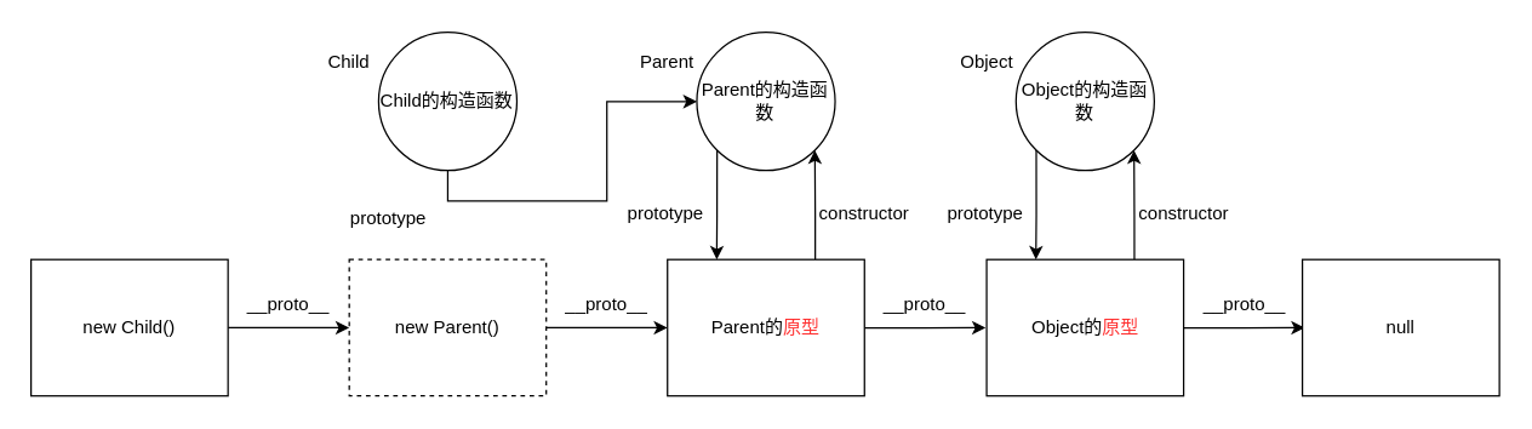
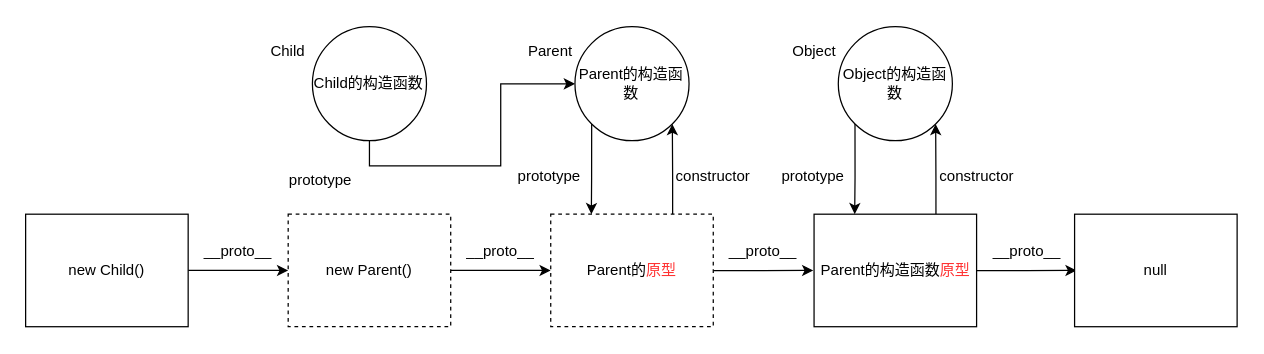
  <mxCell id="0" />
  <mxCell id="1" parent="0" />
  <mxCell id="2" style="edgeStyle=orthogonalEdgeStyle;rounded=0;orthogonalLoop=1;jettySize=auto;html=1;exitX=0.5;exitY=1;exitDx=0;exitDy=0;" edge="1" parent="1" source="3" target="17"><mxGeometry relative="1" as="geometry" /></mxCell>
  <mxCell id="3" value="&lt;span&gt;Child的构造函数&lt;/span&gt;" style="ellipse;whiteSpace=wrap;html=1;aspect=fixed;" vertex="1" parent="1"><mxGeometry x="249.38" y="20.75" width="91.25" height="91.25" as="geometry" /></mxCell>
  <mxCell id="4" value="Child" style="text;html=1;strokeColor=none;fillColor=none;align=center;verticalAlign=middle;whiteSpace=wrap;rounded=0;" vertex="1" parent="1"><mxGeometry x="210" y="30.75" width="40" height="20" as="geometry" /></mxCell>
  <mxCell id="5" value="prototype" style="text;html=1;strokeColor=none;fillColor=none;align=center;verticalAlign=middle;whiteSpace=wrap;rounded=0;" vertex="1" parent="1"><mxGeometry x="236" y="134" width="40" height="20" as="geometry" /></mxCell>
  <mxCell id="6" style="edgeStyle=orthogonalEdgeStyle;rounded=0;orthogonalLoop=1;jettySize=auto;html=1;entryX=0;entryY=0.5;entryDx=0;entryDy=0;" edge="1" parent="1" source="7" target="9"><mxGeometry relative="1" as="geometry" /></mxCell>
  <mxCell id="7" value="new Child()" style="rounded=0;whiteSpace=wrap;html=1;" vertex="1" parent="1"><mxGeometry x="20" y="170.75" width="130" height="90" as="geometry" /></mxCell>
  <mxCell id="8" style="edgeStyle=orthogonalEdgeStyle;rounded=0;orthogonalLoop=1;jettySize=auto;html=1;entryX=0;entryY=0.5;entryDx=0;entryDy=0;" edge="1" parent="1" source="9" target="12"><mxGeometry relative="1" as="geometry" /></mxCell>
  <mxCell id="9" value="new Parent()" style="rounded=0;whiteSpace=wrap;html=1;dashed=1;" vertex="1" parent="1"><mxGeometry x="230" y="170.75" width="130" height="90" as="geometry" /></mxCell>
  <mxCell id="10" style="edgeStyle=orthogonalEdgeStyle;rounded=0;orthogonalLoop=1;jettySize=auto;html=1;" edge="1" parent="1" source="12"><mxGeometry relative="1" as="geometry"><mxPoint x="650" y="215.75" as="targetPoint" /></mxGeometry></mxCell>
  <mxCell id="11" style="edgeStyle=orthogonalEdgeStyle;rounded=0;orthogonalLoop=1;jettySize=auto;html=1;exitX=0.75;exitY=0;exitDx=0;exitDy=0;entryX=1;entryY=1;entryDx=0;entryDy=0;" edge="1" parent="1" source="12" target="17"><mxGeometry relative="1" as="geometry" /></mxCell>
- <mxCell id="12" value="Parent的&lt;font color=&quot;#ff3333&quot;&gt;原型&lt;/font&gt;" style="rounded=0;whiteSpace=wrap;html=1;" vertex="1" parent="1"><mxGeometry x="440" y="170.75" width="130" height="90" as="geometry" /></mxCell>
+ <mxCell id="12" value="Parent的&lt;font color=&quot;#ff3333&quot;&gt;原型&lt;/font&gt;" style="rounded=0;whiteSpace=wrap;html=1;dashed=1;" vertex="1" parent="1"><mxGeometry x="440" y="170.75" width="130" height="90" as="geometry" /></mxCell>
  <mxCell id="13" value="__proto__" style="text;html=1;strokeColor=none;fillColor=none;align=center;verticalAlign=middle;whiteSpace=wrap;rounded=0;" vertex="1" parent="1"><mxGeometry x="170" y="190.75" width="40" height="20" as="geometry" /></mxCell>
  <mxCell id="14" value="__proto__" style="text;html=1;strokeColor=none;fillColor=none;align=center;verticalAlign=middle;whiteSpace=wrap;rounded=0;" vertex="1" parent="1"><mxGeometry x="380" y="190.75" width="40" height="20" as="geometry" /></mxCell>
  <mxCell id="15" value="__proto__" style="text;html=1;strokeColor=none;fillColor=none;align=center;verticalAlign=middle;whiteSpace=wrap;rounded=0;" vertex="1" parent="1"><mxGeometry x="590" y="190.75" width="40" height="20" as="geometry" /></mxCell>
  <mxCell id="16" style="edgeStyle=orthogonalEdgeStyle;rounded=0;orthogonalLoop=1;jettySize=auto;html=1;exitX=0;exitY=1;exitDx=0;exitDy=0;entryX=0.25;entryY=0;entryDx=0;entryDy=0;" edge="1" parent="1" source="17" target="12"><mxGeometry relative="1" as="geometry" /></mxCell>
  <mxCell id="17" value="Parent的构造函数" style="ellipse;whiteSpace=wrap;html=1;aspect=fixed;" vertex="1" parent="1"><mxGeometry x="459.38" y="20.75" width="91.25" height="91.25" as="geometry" /></mxCell>
  <mxCell id="18" value="Parent" style="text;html=1;strokeColor=none;fillColor=none;align=center;verticalAlign=middle;whiteSpace=wrap;rounded=0;" vertex="1" parent="1"><mxGeometry x="420" y="30.75" width="40" height="20" as="geometry" /></mxCell>
  <mxCell id="19" value="constructor" style="text;html=1;strokeColor=none;fillColor=none;align=center;verticalAlign=middle;whiteSpace=wrap;rounded=0;" vertex="1" parent="1"><mxGeometry x="550" y="130.75" width="40" height="20" as="geometry" /></mxCell>
  <mxCell id="20" value="prototype" style="text;html=1;strokeColor=none;fillColor=none;align=center;verticalAlign=middle;whiteSpace=wrap;rounded=0;" vertex="1" parent="1"><mxGeometry x="419.38" y="130.75" width="40" height="20" as="geometry" /></mxCell>
  <mxCell id="21" style="edgeStyle=orthogonalEdgeStyle;rounded=0;orthogonalLoop=1;jettySize=auto;html=1;" edge="1" parent="1" source="23"><mxGeometry relative="1" as="geometry"><mxPoint x="860.62" y="215.75" as="targetPoint" /></mxGeometry></mxCell>
  <mxCell id="22" style="edgeStyle=orthogonalEdgeStyle;rounded=0;orthogonalLoop=1;jettySize=auto;html=1;exitX=0.75;exitY=0;exitDx=0;exitDy=0;entryX=1;entryY=1;entryDx=0;entryDy=0;" edge="1" parent="1" source="23" target="26"><mxGeometry relative="1" as="geometry" /></mxCell>
- <mxCell id="23" value="Object的&lt;font color=&quot;#ff3333&quot;&gt;原型&lt;/font&gt;" style="rounded=0;whiteSpace=wrap;html=1;" vertex="1" parent="1"><mxGeometry x="650.62" y="170.75" width="130" height="90" as="geometry" /></mxCell>
+ <mxCell id="23" value="Parent的构造函数&lt;font color=&quot;#ff3333&quot;&gt;原型&lt;/font&gt;" style="rounded=0;whiteSpace=wrap;html=1;" vertex="1" parent="1"><mxGeometry x="650.62" y="170.75" width="130" height="90" as="geometry" /></mxCell>
  <mxCell id="24" value="__proto__" style="text;html=1;strokeColor=none;fillColor=none;align=center;verticalAlign=middle;whiteSpace=wrap;rounded=0;" vertex="1" parent="1"><mxGeometry x="800.62" y="190.75" width="40" height="20" as="geometry" /></mxCell>
  <mxCell id="25" style="edgeStyle=orthogonalEdgeStyle;rounded=0;orthogonalLoop=1;jettySize=auto;html=1;exitX=0;exitY=1;exitDx=0;exitDy=0;entryX=0.25;entryY=0;entryDx=0;entryDy=0;" edge="1" parent="1" source="26" target="23"><mxGeometry relative="1" as="geometry" /></mxCell>
  <mxCell id="26" value="Object的构造函数" style="ellipse;whiteSpace=wrap;html=1;aspect=fixed;" vertex="1" parent="1"><mxGeometry x="670" y="20.75" width="91.25" height="91.25" as="geometry" /></mxCell>
  <mxCell id="27" value="Object" style="text;html=1;strokeColor=none;fillColor=none;align=center;verticalAlign=middle;whiteSpace=wrap;rounded=0;" vertex="1" parent="1"><mxGeometry x="630.62" y="30.75" width="40" height="20" as="geometry" /></mxCell>
  <mxCell id="28" value="constructor" style="text;html=1;strokeColor=none;fillColor=none;align=center;verticalAlign=middle;whiteSpace=wrap;rounded=0;" vertex="1" parent="1"><mxGeometry x="760.62" y="130.75" width="40" height="20" as="geometry" /></mxCell>
  <mxCell id="29" value="prototype" style="text;html=1;strokeColor=none;fillColor=none;align=center;verticalAlign=middle;whiteSpace=wrap;rounded=0;" vertex="1" parent="1"><mxGeometry x="630" y="130.75" width="40" height="20" as="geometry" /></mxCell>
  <mxCell id="30" value="null" style="rounded=0;whiteSpace=wrap;html=1;" vertex="1" parent="1"><mxGeometry x="859" y="170.75" width="130" height="90" as="geometry" /></mxCell>
